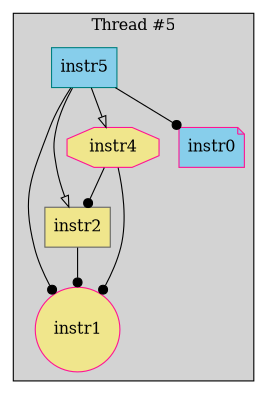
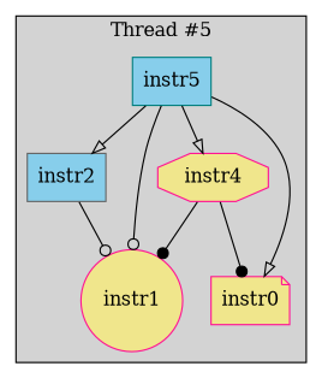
  digraph {
    node [color=deeppink fillcolor=skyblue shape=box style=filled]
    edge [arrowhead=onormal]
-   instr2 [color=gray40 fillcolor=khaki]
+   instr2 [color=gray40]
    instr1 [fillcolor=khaki shape=circle]
    instr4 [fillcolor=khaki shape=octagon]
    instr5 [color=teal]
-   instr0 [shape=note]
+   instr0 [fillcolor=khaki shape=note]
    subgraph cluster_1 {
      label="Thread #5"
      style=filled
      instr2
      instr1
      instr4
      instr5
      instr0
    }
-   instr2 -> instr1 [arrowhead=dot]
-   instr4 -> instr2 [arrowhead=dot]
+   instr2 -> instr1 [arrowhead=odot]
+   instr4 -> instr0 [arrowhead=dot]
    instr4 -> instr1 [arrowhead=dot]
    instr5 -> instr2
-   instr5 -> instr1 [arrowhead=dot]
+   instr5 -> instr1 [arrowhead=odot]
    instr5 -> instr4
-   instr5 -> instr0 [arrowhead=dot]
+   instr5 -> instr0
  }
